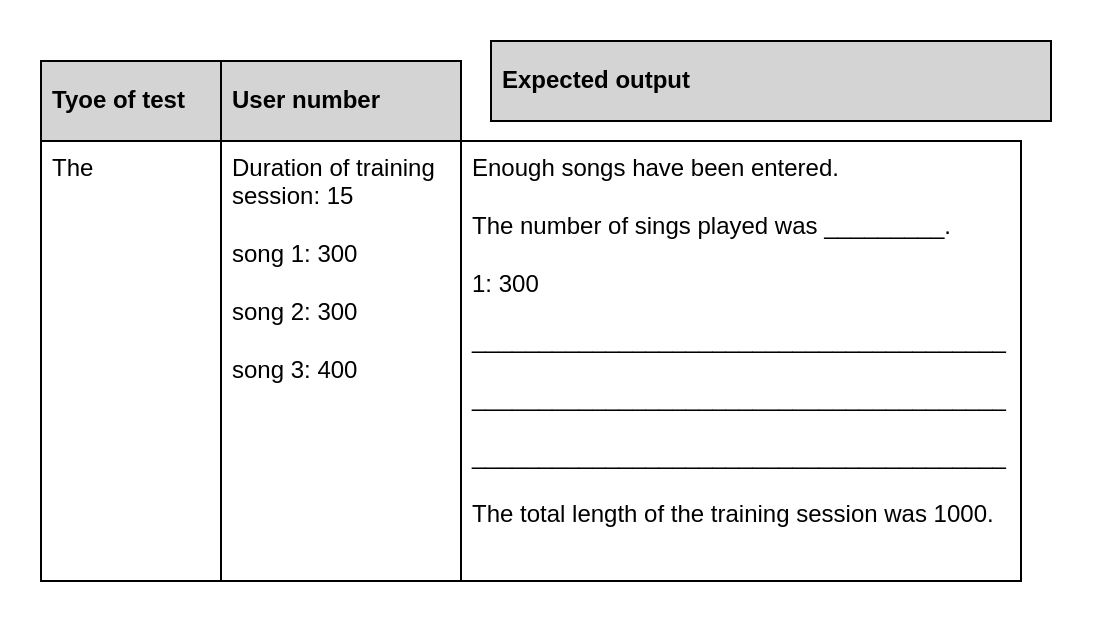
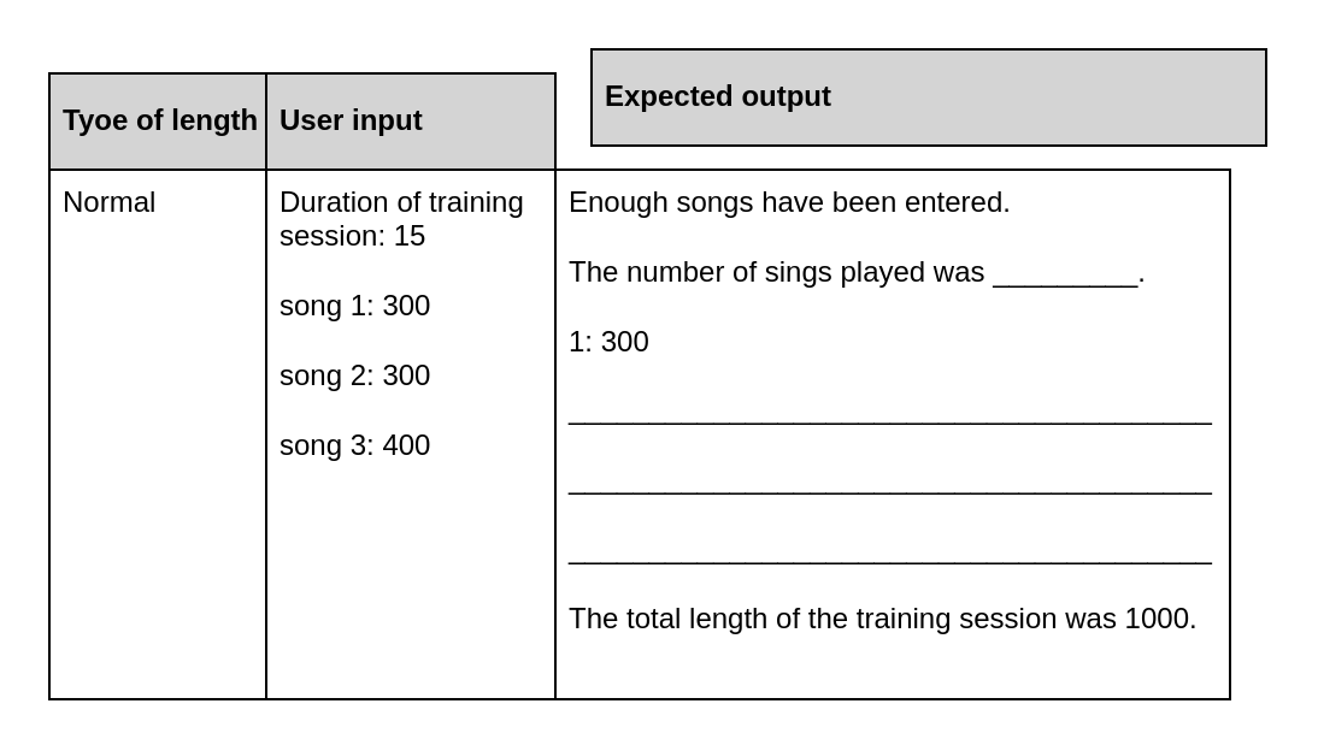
  <mxCell id="0" />
  <mxCell id="1" parent="0" />
- <mxCell id="2" value="The" style="rounded=0;whiteSpace=wrap;html=1;align=left;verticalAlign=top;spacing=2;spacingLeft=4;spacingRight=4;strokeColor=default;" parent="1" vertex="1"><mxGeometry x="20" y="70" width="100" height="220" as="geometry" /></mxCell>
+ <mxCell id="2" value="Normal" style="rounded=0;whiteSpace=wrap;html=1;align=left;verticalAlign=top;spacing=2;spacingLeft=4;spacingRight=4;strokeColor=default;" parent="1" vertex="1"><mxGeometry x="20" y="70" width="100" height="220" as="geometry" /></mxCell>
  <mxCell id="3" value="Duration of training session: 15&lt;div&gt;&lt;br&gt;&lt;/div&gt;&lt;div&gt;song 1: 300&lt;/div&gt;&lt;div&gt;&lt;br&gt;&lt;/div&gt;&lt;div&gt;song 2: 300&lt;/div&gt;&lt;div&gt;&lt;br&gt;&lt;/div&gt;&lt;div&gt;song 3: 400&lt;/div&gt;" style="rounded=0;whiteSpace=wrap;html=1;align=left;verticalAlign=top;spacing=2;spacingLeft=4;spacingRight=4;strokeColor=default;" parent="1" vertex="1"><mxGeometry x="110" y="70" width="120" height="220" as="geometry" /></mxCell>
  <mxCell id="4" value="Enough songs have been entered.&lt;div&gt;&lt;br&gt;&lt;/div&gt;&lt;div&gt;The number of sings played was _________.&lt;/div&gt;&lt;div&gt;&lt;br&gt;&lt;/div&gt;&lt;div&gt;1: 300&lt;/div&gt;&lt;div&gt;&lt;br&gt;&lt;/div&gt;&lt;div&gt;________________________________________&lt;/div&gt;&lt;div&gt;&lt;br&gt;&lt;/div&gt;&lt;div&gt;________________________________________&lt;br&gt;&lt;/div&gt;&lt;div&gt;&lt;br&gt;&lt;/div&gt;&lt;div&gt;________________________________________&lt;br&gt;&lt;/div&gt;&lt;div&gt;&lt;br&gt;&lt;/div&gt;&lt;div&gt;The total length of the training session was 1000.&lt;/div&gt;" style="rounded=0;whiteSpace=wrap;html=1;align=left;verticalAlign=top;spacing=2;spacingLeft=4;spacingRight=4;strokeColor=default;" parent="1" vertex="1"><mxGeometry x="230" y="70" width="280" height="220" as="geometry" /></mxCell>
- <mxCell id="5" value="&lt;div&gt;Tyoe of test&lt;/div&gt;" style="rounded=0;whiteSpace=wrap;html=1;align=left;verticalAlign=middle;spacing=2;spacingLeft=4;spacingRight=4;strokeColor=default;fillColor=#d4d4d4;fontStyle=1" parent="1" vertex="1"><mxGeometry x="20" y="30" width="100" height="40" as="geometry" /></mxCell>
- <mxCell id="6" value="User number" style="rounded=0;whiteSpace=wrap;html=1;align=left;verticalAlign=middle;spacing=2;spacingLeft=4;spacingRight=4;strokeColor=default;fillColor=#d4d4d4;fontStyle=1" parent="1" vertex="1"><mxGeometry x="110" y="30" width="120" height="40" as="geometry" /></mxCell>
+ <mxCell id="5" value="&lt;div&gt;Tyoe of length&lt;/div&gt;" style="rounded=0;whiteSpace=wrap;html=1;align=left;verticalAlign=middle;spacing=2;spacingLeft=4;spacingRight=4;strokeColor=default;fillColor=#d4d4d4;fontStyle=1" parent="1" vertex="1"><mxGeometry x="20" y="30" width="100" height="40" as="geometry" /></mxCell>
+ <mxCell id="6" value="User input" style="rounded=0;whiteSpace=wrap;html=1;align=left;verticalAlign=middle;spacing=2;spacingLeft=4;spacingRight=4;strokeColor=default;fillColor=#d4d4d4;fontStyle=1" parent="1" vertex="1"><mxGeometry x="110" y="30" width="120" height="40" as="geometry" /></mxCell>
  <mxCell id="7" value="&lt;div&gt;Expected output&lt;/div&gt;" style="rounded=0;whiteSpace=wrap;html=1;align=left;verticalAlign=middle;spacing=2;spacingLeft=4;spacingRight=4;strokeColor=default;fillColor=#d4d4d4;fontStyle=1" parent="1" vertex="1"><mxGeometry x="245" y="20" width="280" height="40" as="geometry" /></mxCell>
